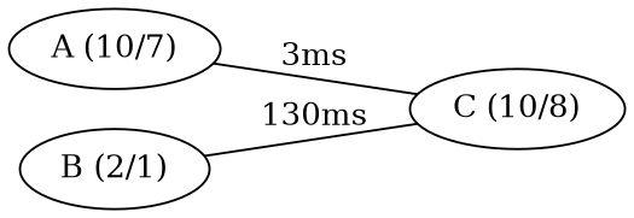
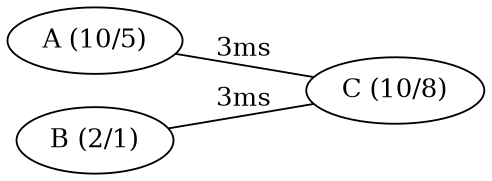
  digraph {
    rankdir=LR
    edge [dir=none]
-   n1 [label="A (10/7)"]
+   n1 [label="A (10/5)"]
    n2 [label="C (10/8)"]
    n3 [label="B (2/1)"]
    n1 -> n2 [label="3ms"]
-   n3 -> n2 [label="130ms"]
+   n3 -> n2 [label="3ms"]
  }
